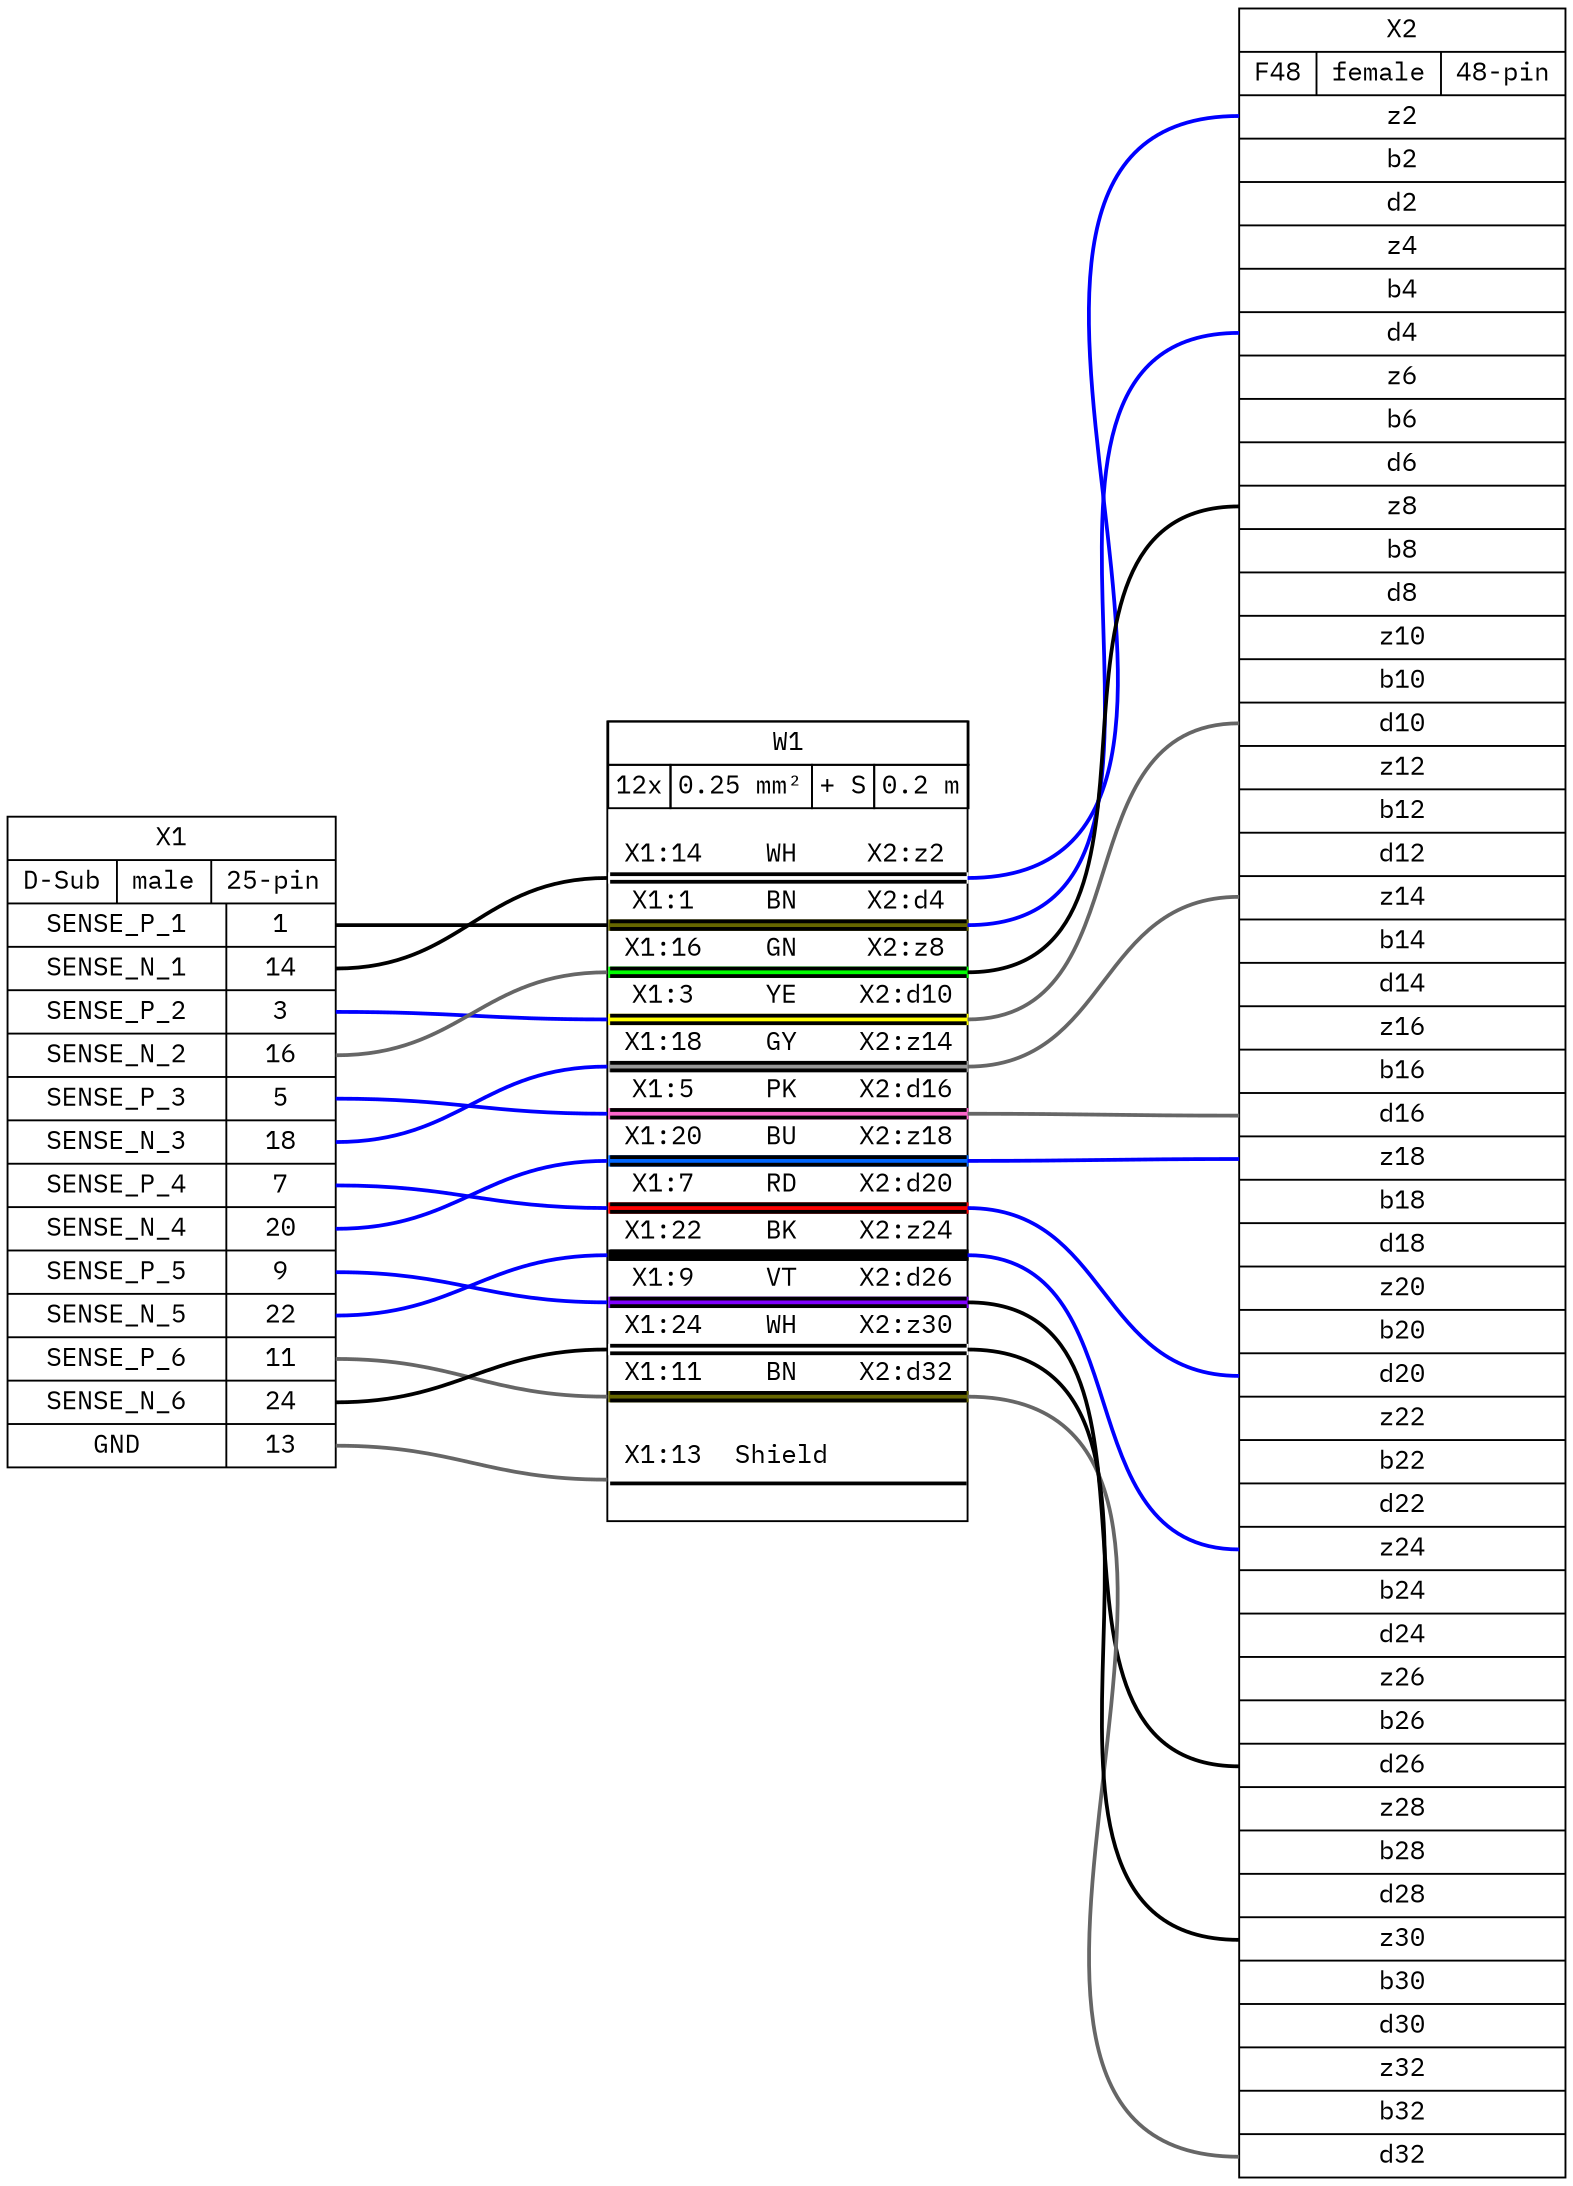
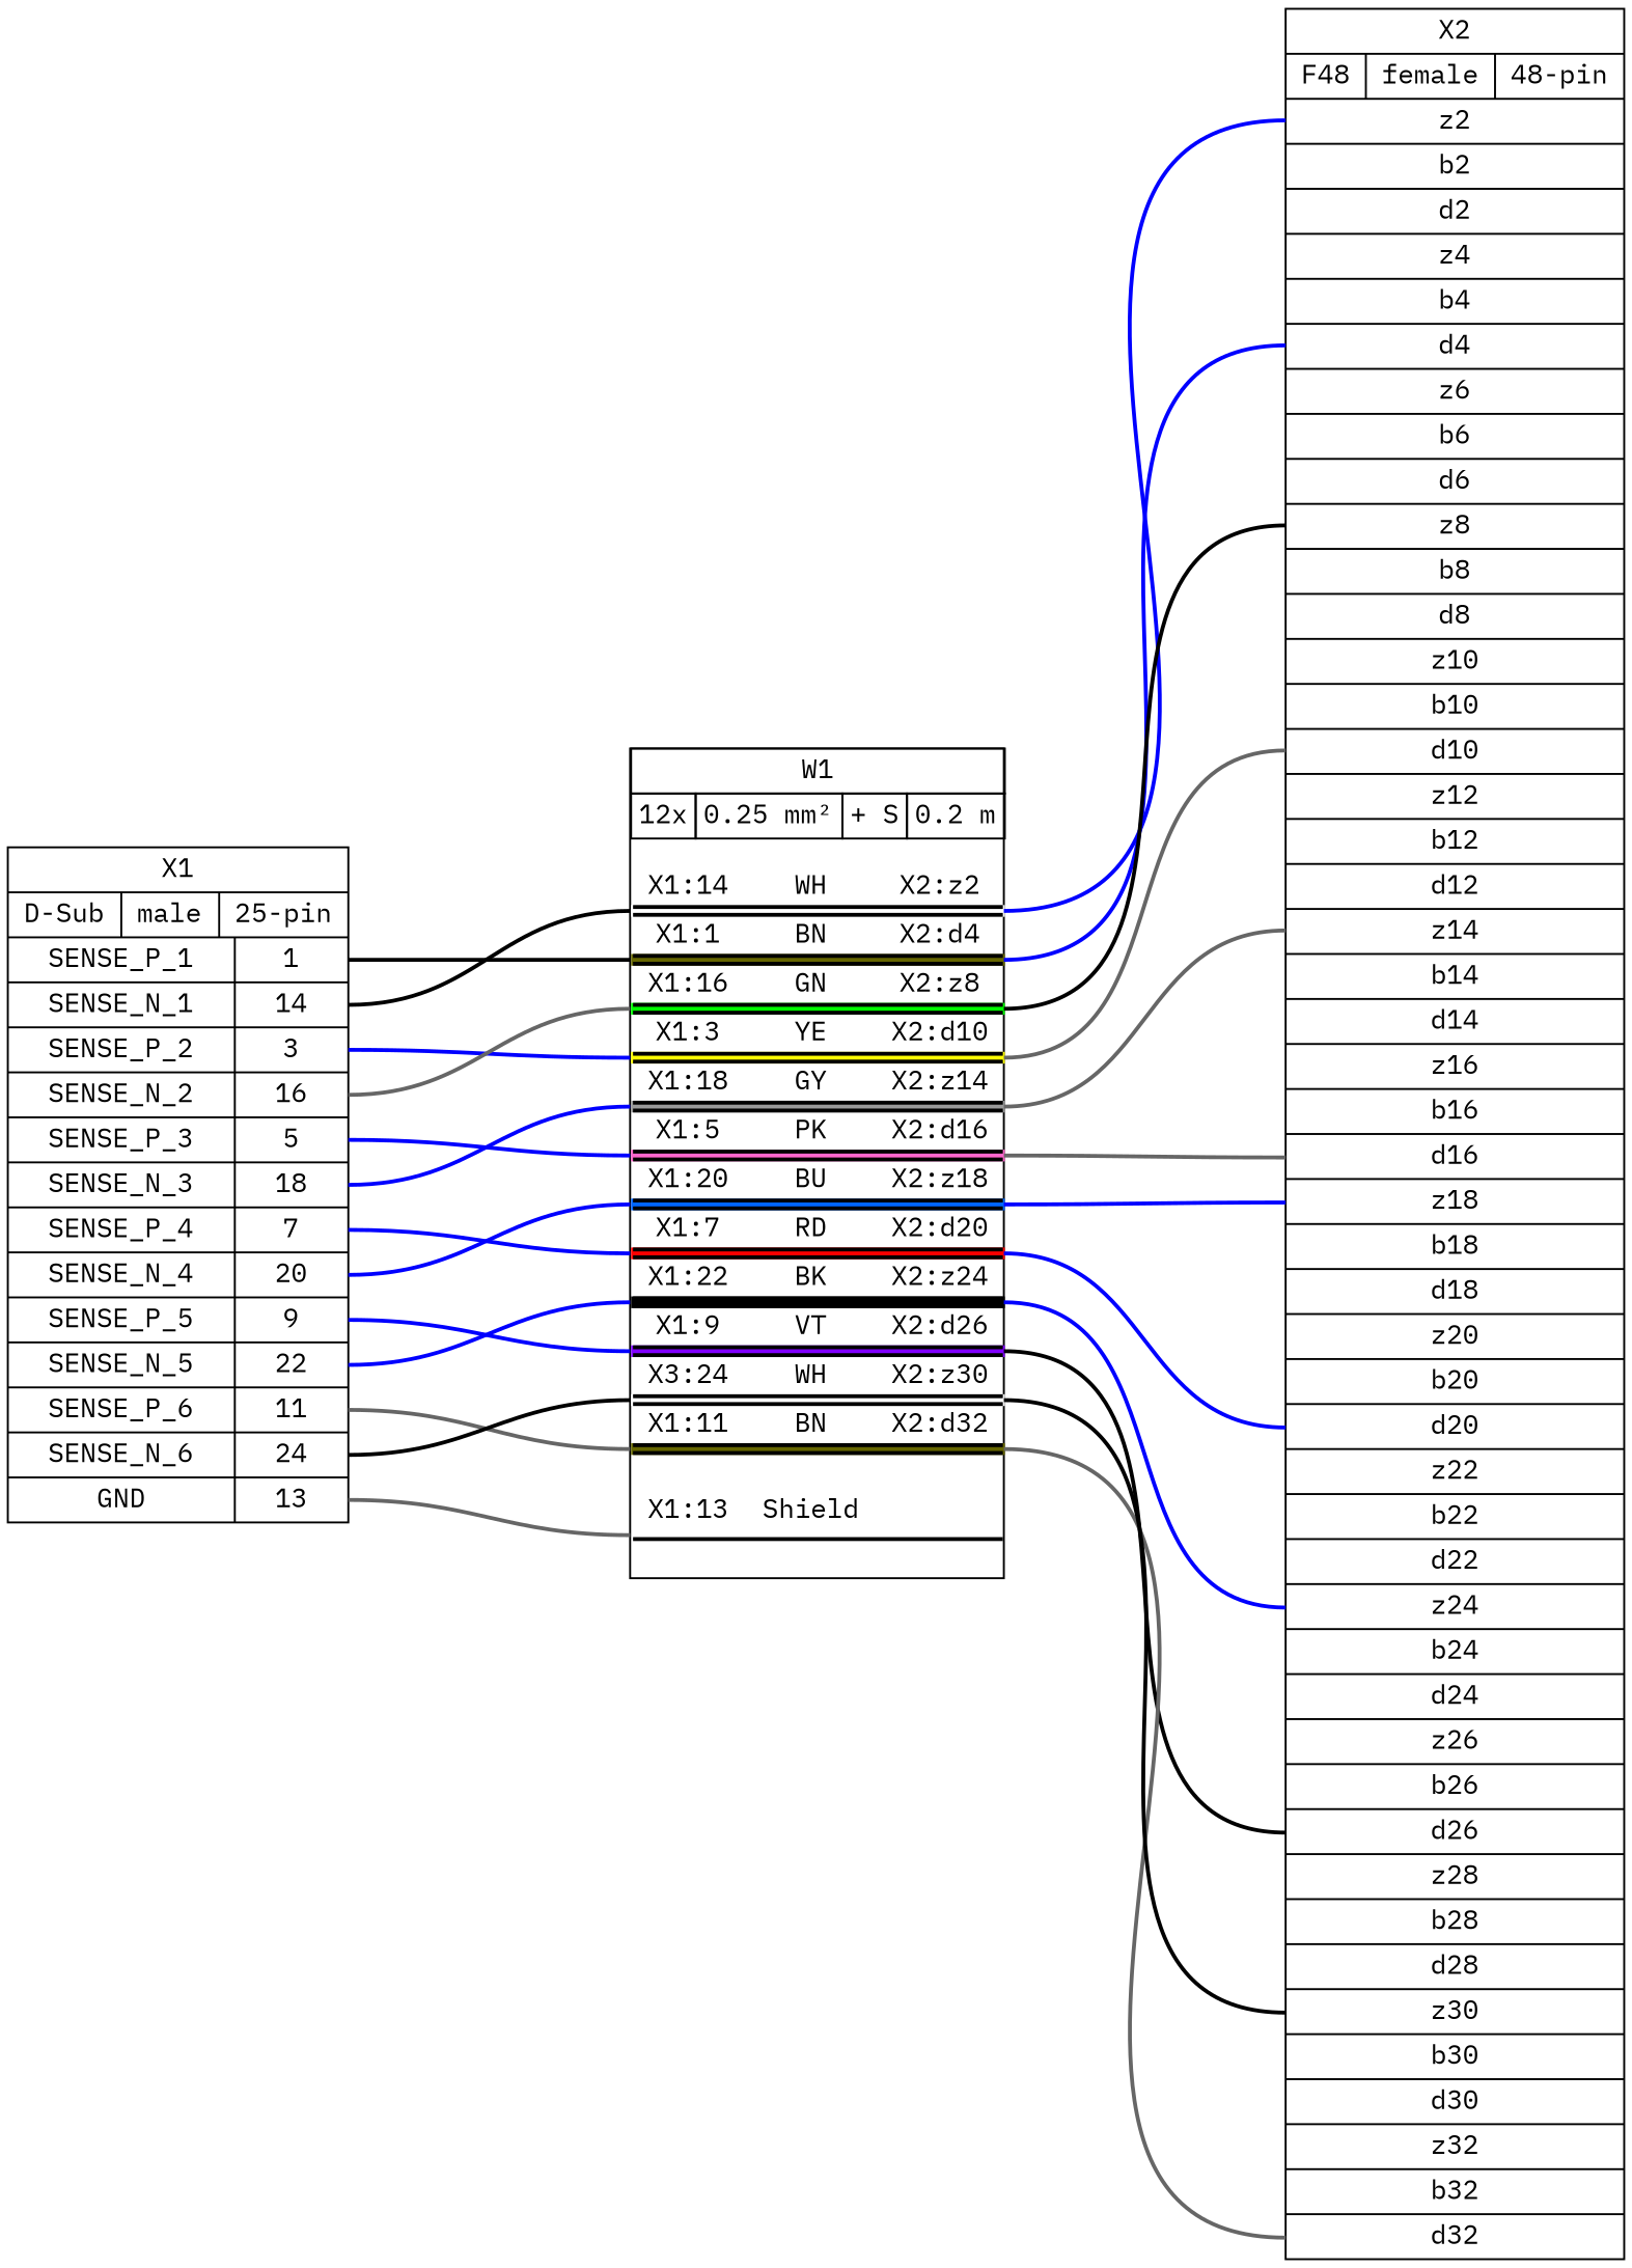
  graph {
    bgcolor=white
    fontname="IBM Plex Mono"
    nodesep=0.33
    rankdir=LR
    ranksep=2
    node [fillcolor=white fontname="IBM Plex Mono" shape=record style=filled]
    edge [color=blue fontname="IBM Plex Mono" style=bold]
    n1 [label="X1|{D-Sub|male|25-pin}|{{SENSE_P_1|SENSE_N_1|SENSE_P_2|SENSE_N_2|SENSE_P_3|SENSE_N_3|SENSE_P_4|SENSE_N_4|SENSE_P_5|SENSE_N_5|SENSE_P_6|SENSE_N_6|GND}|{<p1r>1|<p14r>14|<p3r>3|<p16r>16|<p5r>5|<p18r>18|<p7r>7|<p20r>20|<p9r>9|<p22r>22|<p11r>11|<p24r>24|<p13r>13}}"]
-   n2 [label=<<table border="0" cellspacing="0" cellpadding="0"><tr><td><table border="0" cellspacing="0" cellpadding="3" cellborder="1"><tr><td colspan="4">W1</td></tr><tr><td>12x</td><td>0.25 mm²</td><td>+ S</td><td>0.2 m</td></tr></table></td></tr><tr><td>&nbsp;</td></tr><tr><td><table border="0" cellspacing="0" cellborder="0"><tr><td>X1:14</td><td>WH</td><td>X2:z2</td></tr><tr><td colspan="3" cellpadding="0" height="6" bgcolor="#ffffff" border="2" sides="tb" port="w1"></td></tr><tr><td>X1:1</td><td>BN</td><td>X2:d4</td></tr><tr><td colspan="3" cellpadding="0" height="6" bgcolor="#666600" border="2" sides="tb" port="w2"></td></tr><tr><td>X1:16</td><td>GN</td><td>X2:z8</td></tr><tr><td colspan="3" cellpadding="0" height="6" bgcolor="#00ff00" border="2" sides="tb" port="w3"></td></tr><tr><td>X1:3</td><td>YE</td><td>X2:d10</td></tr><tr><td colspan="3" cellpadding="0" height="6" bgcolor="#ffff00" border="2" sides="tb" port="w4"></td></tr><tr><td>X1:18</td><td>GY</td><td>X2:z14</td></tr><tr><td colspan="3" cellpadding="0" height="6" bgcolor="#999999" border="2" sides="tb" port="w5"></td></tr><tr><td>X1:5</td><td>PK</td><td>X2:d16</td></tr><tr><td colspan="3" cellpadding="0" height="6" bgcolor="#ff66cc" border="2" sides="tb" port="w6"></td></tr><tr><td>X1:20</td><td>BU</td><td>X2:z18</td></tr><tr><td colspan="3" cellpadding="0" height="6" bgcolor="#0066ff" border="2" sides="tb" port="w7"></td></tr><tr><td>X1:7</td><td>RD</td><td>X2:d20</td></tr><tr><td colspan="3" cellpadding="0" height="6" bgcolor="#ff0000" border="2" sides="tb" port="w8"></td></tr><tr><td>X1:22</td><td>BK</td><td>X2:z24</td></tr><tr><td colspan="3" cellpadding="0" height="6" bgcolor="#000000" border="2" sides="tb" port="w9"></td></tr><tr><td>X1:9</td><td>VT</td><td>X2:d26</td></tr><tr><td colspan="3" cellpadding="0" height="6" bgcolor="#8000ff" border="2" sides="tb" port="w10"></td></tr><tr><td>X1:24</td><td>WH</td><td>X2:z30</td></tr><tr><td colspan="3" cellpadding="0" height="6" bgcolor="#ffffff" border="2" sides="tb" port="w11"></td></tr><tr><td>X1:11</td><td>BN</td><td>X2:d32</td></tr><tr><td colspan="3" cellpadding="0" height="6" bgcolor="#666600" border="2" sides="tb" port="w12"></td></tr><tr><td>&nbsp;</td></tr><tr><td>X1:13</td><td>Shield</td><td><!-- s_out --></td></tr><tr><td colspan="3" cellpadding="0" height="6" border="2" sides="b" port="ws"></td></tr><tr><td>&nbsp;</td></tr></table></td></tr></table>> margin=0 shape=box style=""]
+   n2 [label=<<table border="0" cellspacing="0" cellpadding="0"><tr><td><table border="0" cellspacing="0" cellpadding="3" cellborder="1"><tr><td colspan="4">W1</td></tr><tr><td>12x</td><td>0.25 mm²</td><td>+ S</td><td>0.2 m</td></tr></table></td></tr><tr><td>&nbsp;</td></tr><tr><td><table border="0" cellspacing="0" cellborder="0"><tr><td>X1:14</td><td>WH</td><td>X2:z2</td></tr><tr><td colspan="3" cellpadding="0" height="6" bgcolor="#ffffff" border="2" sides="tb" port="w1"></td></tr><tr><td>X1:1</td><td>BN</td><td>X2:d4</td></tr><tr><td colspan="3" cellpadding="0" height="6" bgcolor="#666600" border="2" sides="tb" port="w2"></td></tr><tr><td>X1:16</td><td>GN</td><td>X2:z8</td></tr><tr><td colspan="3" cellpadding="0" height="6" bgcolor="#00ff00" border="2" sides="tb" port="w3"></td></tr><tr><td>X1:3</td><td>YE</td><td>X2:d10</td></tr><tr><td colspan="3" cellpadding="0" height="6" bgcolor="#ffff00" border="2" sides="tb" port="w4"></td></tr><tr><td>X1:18</td><td>GY</td><td>X2:z14</td></tr><tr><td colspan="3" cellpadding="0" height="6" bgcolor="#999999" border="2" sides="tb" port="w5"></td></tr><tr><td>X1:5</td><td>PK</td><td>X2:d16</td></tr><tr><td colspan="3" cellpadding="0" height="6" bgcolor="#ff66cc" border="2" sides="tb" port="w6"></td></tr><tr><td>X1:20</td><td>BU</td><td>X2:z18</td></tr><tr><td colspan="3" cellpadding="0" height="6" bgcolor="#0066ff" border="2" sides="tb" port="w7"></td></tr><tr><td>X1:7</td><td>RD</td><td>X2:d20</td></tr><tr><td colspan="3" cellpadding="0" height="6" bgcolor="#ff0000" border="2" sides="tb" port="w8"></td></tr><tr><td>X1:22</td><td>BK</td><td>X2:z24</td></tr><tr><td colspan="3" cellpadding="0" height="6" bgcolor="#000000" border="2" sides="tb" port="w9"></td></tr><tr><td>X1:9</td><td>VT</td><td>X2:d26</td></tr><tr><td colspan="3" cellpadding="0" height="6" bgcolor="#8000ff" border="2" sides="tb" port="w10"></td></tr><tr><td>X3:24</td><td>WH</td><td>X2:z30</td></tr><tr><td colspan="3" cellpadding="0" height="6" bgcolor="#ffffff" border="2" sides="tb" port="w11"></td></tr><tr><td>X1:11</td><td>BN</td><td>X2:d32</td></tr><tr><td colspan="3" cellpadding="0" height="6" bgcolor="#666600" border="2" sides="tb" port="w12"></td></tr><tr><td>&nbsp;</td></tr><tr><td>X1:13</td><td>Shield</td><td><!-- s_out --></td></tr><tr><td colspan="3" cellpadding="0" height="6" border="2" sides="b" port="ws"></td></tr><tr><td>&nbsp;</td></tr></table></td></tr></table>> margin=0 shape=box style=""]
    n3 [label="X2|{F48|female|48-pin}|{{<pz2l>z2|<pb2l>b2|<pd2l>d2|<pz4l>z4|<pb4l>b4|<pd4l>d4|<pz6l>z6|<pb6l>b6|<pd6l>d6|<pz8l>z8|<pb8l>b8|<pd8l>d8|<pz10l>z10|<pb10l>b10|<pd10l>d10|<pz12l>z12|<pb12l>b12|<pd12l>d12|<pz14l>z14|<pb14l>b14|<pd14l>d14|<pz16l>z16|<pb16l>b16|<pd16l>d16|<pz18l>z18|<pb18l>b18|<pd18l>d18|<pz20l>z20|<pb20l>b20|<pd20l>d20|<pz22l>z22|<pb22l>b22|<pd22l>d22|<pz24l>z24|<pb24l>b24|<pd24l>d24|<pz26l>z26|<pb26l>b26|<pd26l>d26|<pz28l>z28|<pb28l>b28|<pd28l>d28|<pz30l>z30|<pb30l>b30|<pd30l>d30|<pz32l>z32|<pb32l>b32|<pd32l>d32}}"]
    n1 -- n2 [color=black headport="w2:w" tailport="p1r:e"]
    n1 -- n2 [color=black headport="w1:w" tailport="p14r:e"]
    n1 -- n2 [headport="w4:w" tailport="p3r:e"]
    n1 -- n2 [color=gray40 headport="w3:w" tailport="p16r:e"]
    n1 -- n2 [headport="w6:w" tailport="p5r:e"]
    n1 -- n2 [headport="w5:w" tailport="p18r:e"]
    n1 -- n2 [headport="w8:w" tailport="p7r:e"]
    n1 -- n2 [headport="w7:w" tailport="p20r:e"]
    n1 -- n2 [headport="w10:w" tailport="p9r:e"]
    n1 -- n2 [headport="w9:w" tailport="p22r:e"]
    n1 -- n2 [color=gray40 headport="w12:w" tailport="p11r:e"]
    n1 -- n2 [color=black headport="w11:w" tailport="p24r:e"]
    n1 -- n2 [color=gray40 headport="ws:w" tailport="p13r:e"]
    n2 -- n3 [headport="pd4l:w" tailport="w2:e"]
    n2 -- n3 [headport="pz2l:w" tailport="w1:e"]
    n2 -- n3 [color=gray40 headport="pd10l:w" tailport="w4:e"]
    n2 -- n3 [color=black headport="pz8l:w" tailport="w3:e"]
    n2 -- n3 [color=gray40 headport="pd16l:w" tailport="w6:e"]
    n2 -- n3 [color=gray40 headport="pz14l:w" tailport="w5:e"]
    n2 -- n3 [headport="pd20l:w" tailport="w8:e"]
    n2 -- n3 [headport="pz18l:w" tailport="w7:e"]
    n2 -- n3 [color=black headport="pd26l:w" tailport="w10:e"]
    n2 -- n3 [headport="pz24l:w" tailport="w9:e"]
    n2 -- n3 [color=gray40 headport="pd32l:w" tailport="w12:e"]
    n2 -- n3 [color=black headport="pz30l:w" tailport="w11:e"]
  }
